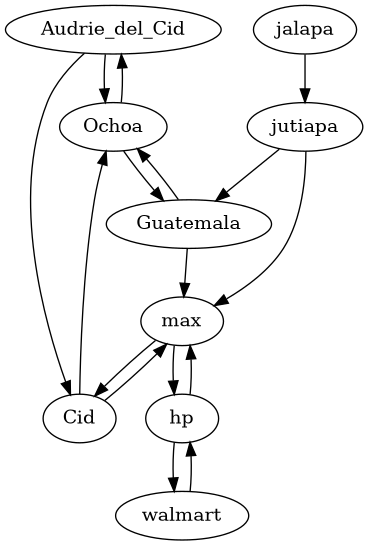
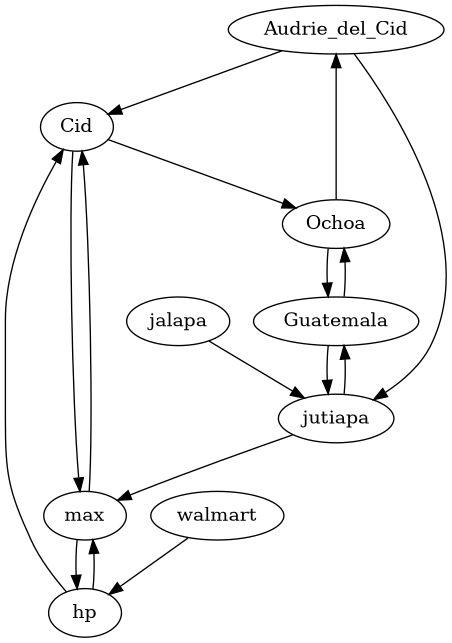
  digraph {
    n1 [label=Audrie_del_Cid]
    n2 [label=Ochoa]
    n3 [label=Cid]
    n4 [label=Guatemala]
    n5 [label=max]
    n6 [label=jutiapa]
    jalapa
    n8 [label=hp]
    walmart
-   n1 -> n2
+   n1 -> n6
    n1 -> n3
    n2 -> n1
    n2 -> n4
    n3 -> n2
    n3 -> n5
    n4 -> n2
-   n4 -> n5
+   n4 -> n6
    n5 -> n3
    n5 -> n8
    n6 -> n4
    n6 -> n5
    jalapa -> n6
    n8 -> n5
-   n8 -> walmart
+   n8 -> n3
    walmart -> n8
  }
